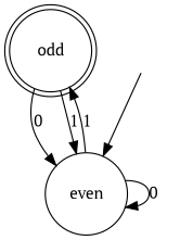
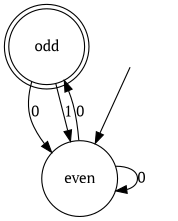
  digraph {
    fontname="PT Serif"
    node [fontname="PT Serif"]
    edge [fontname="PT Serif"]
    n1 [label=<<TABLE BORDER="0" CELLBORDER="0" CELLSPACING="0"><TR><TD>odd</TD></TR></TABLE>> shape=doublecircle]
    n2 [label=<<TABLE BORDER="0" CELLBORDER="0" CELLSPACING="0"><TR><TD>even</TD></TR></TABLE>> shape=circle]
    n3 [label=<<TABLE BORDER="0" CELLBORDER="" CELLSPACING="0"><TR><TD>_nil</TD></TR></TABLE>> style=invis]
    n1 -> n2 [label=0]
    n1 -> n2 [label=1]
-   n2 -> n1 [label=1]
+   n2 -> n1 [label=0]
    n2 -> n2 [label=0]
    n3 -> n2
  }
